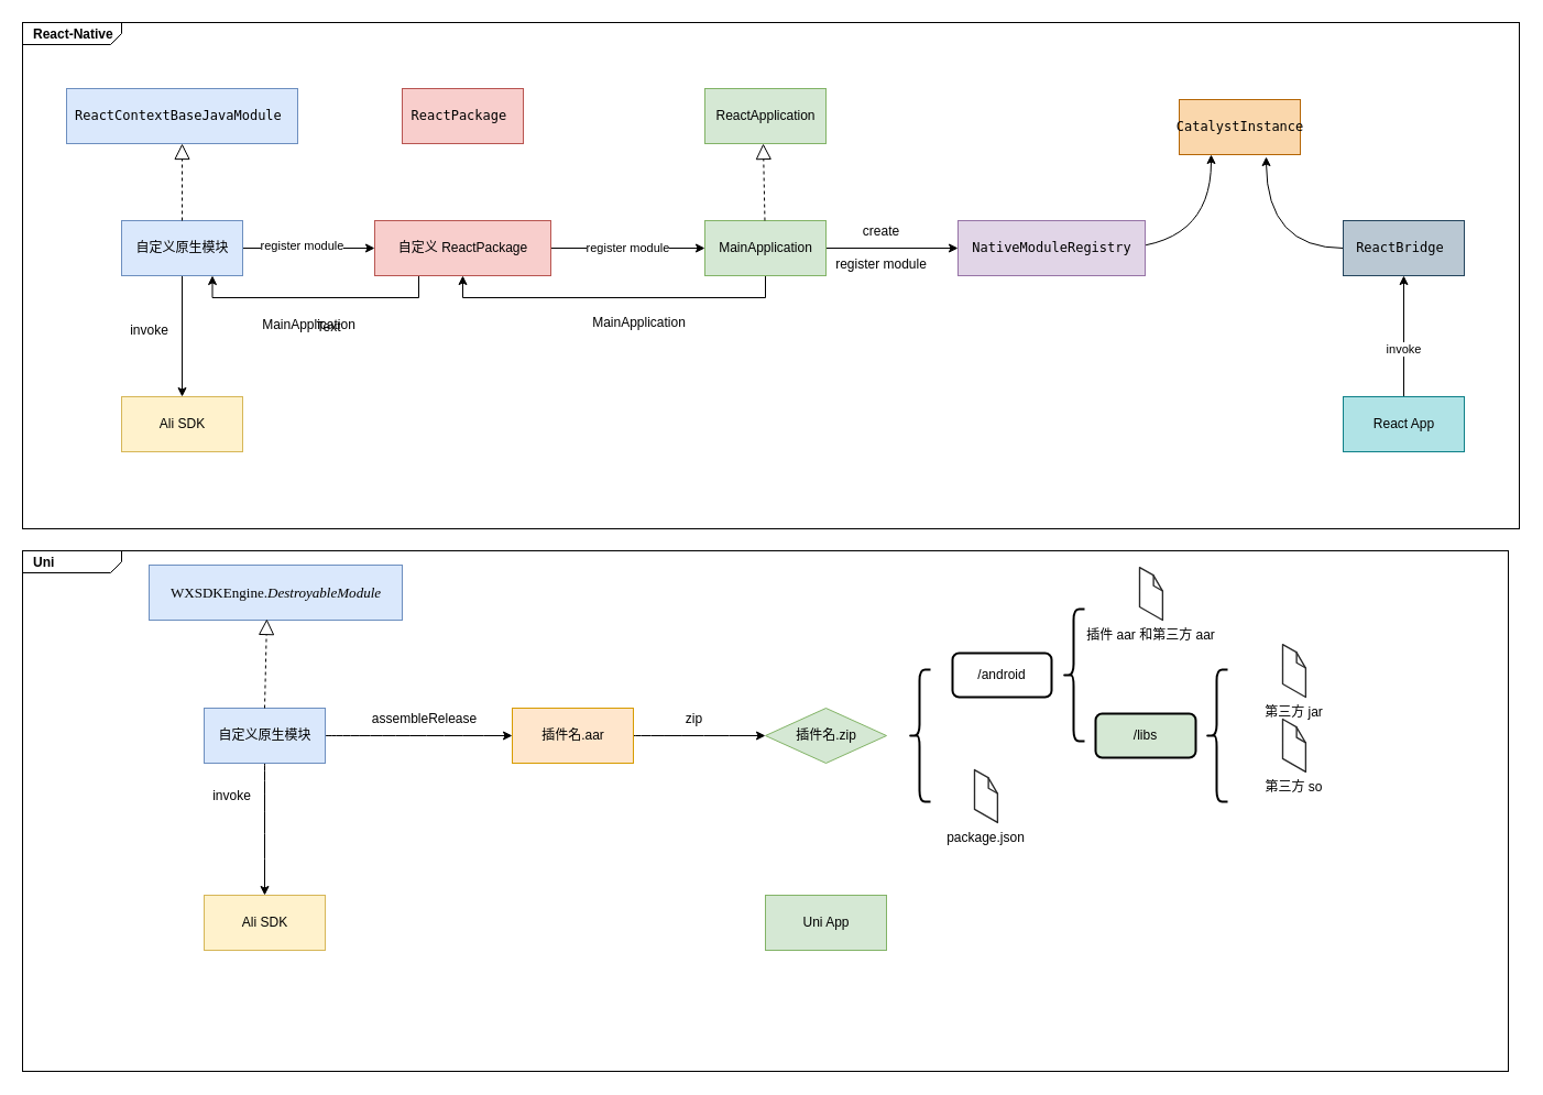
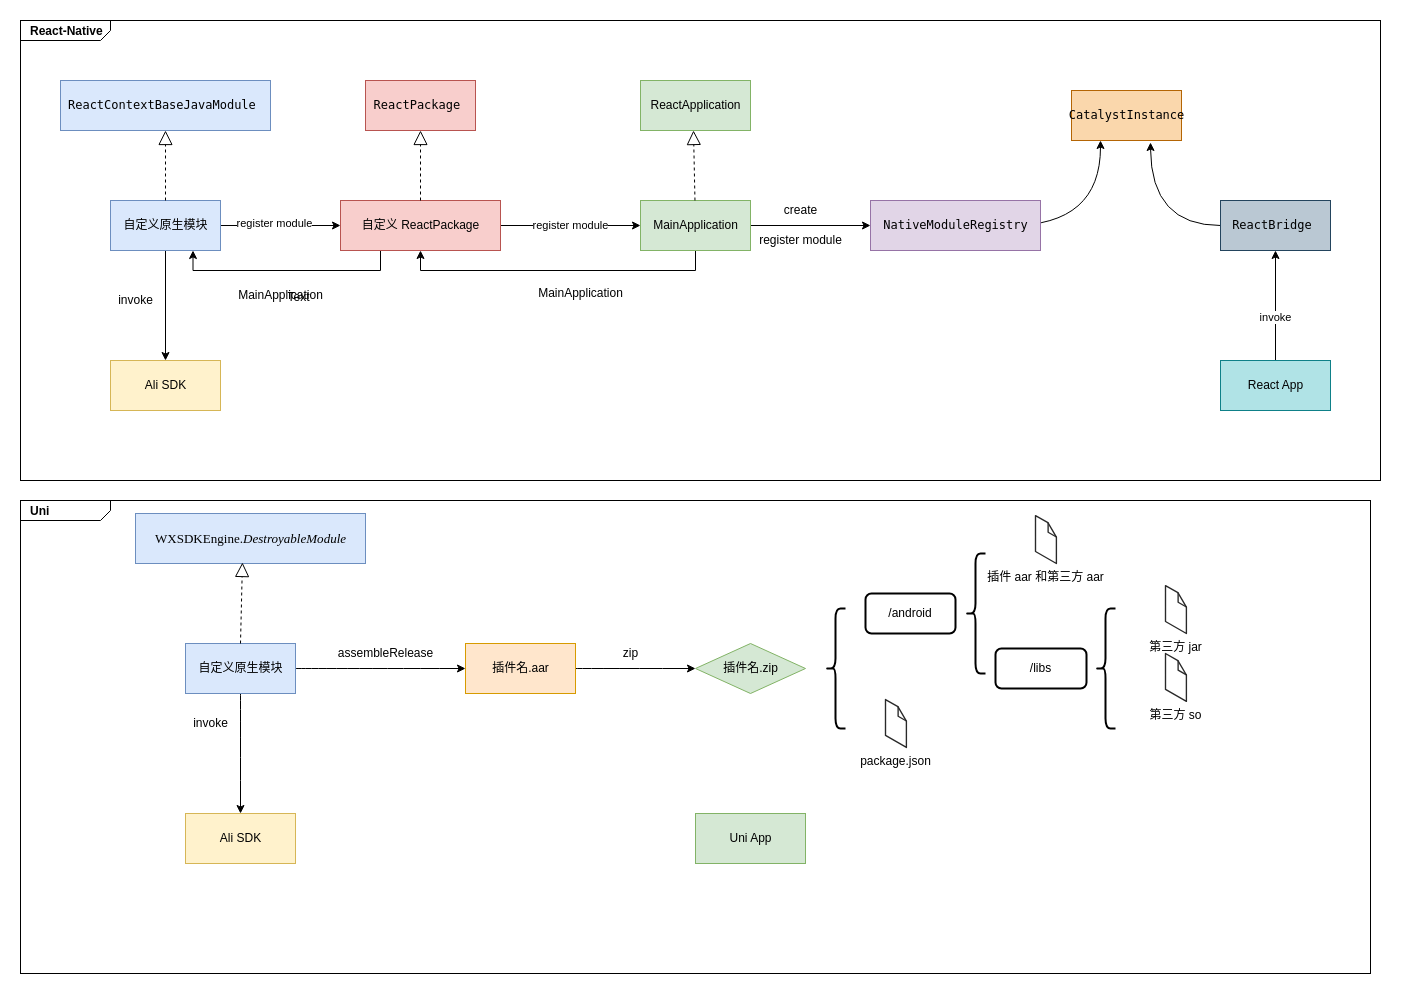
  <mxCell id="0" />
  <mxCell id="1" parent="0" />
  <mxCell id="2" value="&lt;p style=&quot;margin: 0px ; margin-top: 4px ; margin-left: 10px ; text-align: left&quot;&gt;&lt;b&gt;Uni&lt;/b&gt;&lt;/p&gt;" style="html=1;strokeWidth=1;shape=mxgraph.sysml.package;html=1;overflow=fill;whiteSpace=wrap;" vertex="1" parent="1"><mxGeometry x="20" y="500" width="1350" height="473" as="geometry" /></mxCell>
  <mxCell id="3" value="&lt;p style=&quot;margin: 0px ; margin-top: 4px ; margin-left: 10px ; text-align: left&quot;&gt;&lt;b&gt;React-Native&lt;/b&gt;&lt;/p&gt;" style="html=1;strokeWidth=1;shape=mxgraph.sysml.package;html=1;overflow=fill;whiteSpace=wrap;" vertex="1" parent="1"><mxGeometry x="20" y="20" width="1360" height="460" as="geometry" /></mxCell>
  <mxCell id="4" style="edgeStyle=orthogonalEdgeStyle;rounded=0;orthogonalLoop=1;jettySize=auto;html=1;exitX=0.5;exitY=1;exitDx=0;exitDy=0;entryX=0.5;entryY=0;entryDx=0;entryDy=0;" edge="1" parent="1" source="7" target="15"><mxGeometry relative="1" as="geometry" /></mxCell>
  <mxCell id="5" style="edgeStyle=orthogonalEdgeStyle;rounded=0;orthogonalLoop=1;jettySize=auto;html=1;" edge="1" parent="1" source="7" target="12"><mxGeometry relative="1" as="geometry" /></mxCell>
  <mxCell id="6" value="register module" style="edgeLabel;html=1;align=center;verticalAlign=middle;resizable=0;points=[];" vertex="1" connectable="0" parent="5"><mxGeometry x="-0.122" y="3" relative="1" as="geometry"><mxPoint as="offset" /></mxGeometry></mxCell>
  <mxCell id="7" value="自定义原生模块" style="html=1;fillColor=#dae8fc;strokeColor=#6c8ebf;" vertex="1" parent="1"><mxGeometry x="110" y="200" width="110" height="50" as="geometry" /></mxCell>
  <mxCell id="8" value="&lt;pre&gt;&lt;code class=&quot;hljs bash copyable&quot; lang=&quot;bash&quot;&gt;ReactContextBaseJavaModule &lt;/code&gt;&lt;/pre&gt;" style="html=1;fillColor=#dae8fc;strokeColor=#6c8ebf;" vertex="1" parent="1"><mxGeometry x="60" y="80" width="210" height="50" as="geometry" /></mxCell>
  <mxCell id="9" value="" style="endArrow=block;dashed=1;endFill=0;endSize=12;html=1;entryX=0.5;entryY=1;entryDx=0;entryDy=0;exitX=0.5;exitY=0;exitDx=0;exitDy=0;" edge="1" parent="1" source="7" target="8"><mxGeometry width="160" relative="1" as="geometry"><mxPoint x="180" y="240" as="sourcePoint" /><mxPoint x="340" y="240" as="targetPoint" /></mxGeometry></mxCell>
  <mxCell id="10" value="register module" style="edgeStyle=orthogonalEdgeStyle;rounded=0;orthogonalLoop=1;jettySize=auto;html=1;exitX=1;exitY=0.5;exitDx=0;exitDy=0;" edge="1" parent="1" source="12" target="19"><mxGeometry relative="1" as="geometry" /></mxCell>
  <mxCell id="11" style="edgeStyle=orthogonalEdgeStyle;rounded=0;orthogonalLoop=1;jettySize=auto;html=1;exitX=0.5;exitY=1;exitDx=0;exitDy=0;entryX=0.75;entryY=1;entryDx=0;entryDy=0;" edge="1" parent="1" source="12" target="7"><mxGeometry relative="1" as="geometry"><Array as="points"><mxPoint x="380" y="250" /><mxPoint x="380" y="270" /><mxPoint x="193" y="270" /></Array></mxGeometry></mxCell>
  <mxCell id="12" value="自定义 ReactPackage" style="html=1;fillColor=#f8cecc;strokeColor=#b85450;" vertex="1" parent="1"><mxGeometry x="340" y="200" width="160" height="50" as="geometry" /></mxCell>
  <mxCell id="13" value="&lt;pre&gt;&lt;code class=&quot;hljs bash copyable&quot; lang=&quot;bash&quot;&gt;ReactPackage &lt;/code&gt;&lt;/pre&gt;" style="html=1;fillColor=#f8cecc;strokeColor=#b85450;" vertex="1" parent="1"><mxGeometry x="365" y="80" width="110" height="50" as="geometry" /></mxCell>
+ <mxCell id="14" value="" style="endArrow=block;dashed=1;endFill=0;endSize=12;html=1;entryX=0.5;entryY=1;entryDx=0;entryDy=0;" edge="1" parent="1" source="12" target="13"><mxGeometry width="160" relative="1" as="geometry"><mxPoint x="170" y="240" as="sourcePoint" /><mxPoint x="330" y="240" as="targetPoint" /></mxGeometry></mxCell>
  <mxCell id="15" value="Ali SDK" style="html=1;fillColor=#fff2cc;strokeColor=#d6b656;" vertex="1" parent="1"><mxGeometry x="110" y="360" width="110" height="50" as="geometry" /></mxCell>
  <mxCell id="16" value="invoke" style="text;html=1;align=center;verticalAlign=middle;resizable=0;points=[];autosize=1;" vertex="1" parent="1"><mxGeometry x="110" y="290" width="50" height="20" as="geometry" /></mxCell>
  <mxCell id="17" style="edgeStyle=orthogonalEdgeStyle;rounded=0;orthogonalLoop=1;jettySize=auto;html=1;exitX=0.5;exitY=1;exitDx=0;exitDy=0;entryX=0.5;entryY=1;entryDx=0;entryDy=0;" edge="1" parent="1" source="19" target="12"><mxGeometry relative="1" as="geometry" /></mxCell>
  <mxCell id="18" style="edgeStyle=orthogonalEdgeStyle;rounded=0;orthogonalLoop=1;jettySize=auto;html=1;exitX=1;exitY=0.5;exitDx=0;exitDy=0;entryX=0;entryY=0.5;entryDx=0;entryDy=0;" edge="1" parent="1" source="19" target="28"><mxGeometry relative="1" as="geometry" /></mxCell>
  <mxCell id="19" value="MainApplication" style="html=1;fillColor=#d5e8d4;strokeColor=#82b366;" vertex="1" parent="1"><mxGeometry x="640" y="200" width="110" height="50" as="geometry" /></mxCell>
  <mxCell id="20" value="ReactApplication" style="html=1;fillColor=#d5e8d4;strokeColor=#82b366;" vertex="1" parent="1"><mxGeometry x="640" y="80" width="110" height="50" as="geometry" /></mxCell>
  <mxCell id="21" value="" style="endArrow=block;dashed=1;endFill=0;endSize=12;html=1;" edge="1" parent="1" source="19"><mxGeometry width="160" relative="1" as="geometry"><mxPoint x="480" y="280" as="sourcePoint" /><mxPoint x="693" y="130" as="targetPoint" /></mxGeometry></mxCell>
  <mxCell id="22" value="MainApplication" style="text;html=1;align=center;verticalAlign=middle;resizable=0;points=[];autosize=1;" vertex="1" parent="1"><mxGeometry x="530" y="283" width="100" height="20" as="geometry" /></mxCell>
  <mxCell id="23" value="MainApplication" style="text;html=1;align=center;verticalAlign=middle;resizable=0;points=[];autosize=1;" vertex="1" parent="1"><mxGeometry x="230" y="283" width="100" height="24" as="geometry" /></mxCell>
  <mxCell id="24" value="Text" style="text;html=1;align=center;verticalAlign=middle;resizable=0;points=[];autosize=1;" vertex="1" parent="23"><mxGeometry x="48" y="4" width="40" height="20" as="geometry" /></mxCell>
  <mxCell id="25" style="edgeStyle=orthogonalEdgeStyle;curved=1;jumpStyle=none;orthogonalLoop=1;jettySize=auto;html=1;strokeColor=#000000;" edge="1" parent="1" source="26"><mxGeometry relative="1" as="geometry"><mxPoint x="1150" y="142" as="targetPoint" /></mxGeometry></mxCell>
  <mxCell id="26" value="&lt;pre class=&quot;prettyprint&quot;&gt;&lt;code class=&quot;hljs java has-numbering&quot;&gt;&lt;span class=&quot;hljs-title&quot;&gt;ReactBridge&lt;/span&gt; &lt;/code&gt;&lt;/pre&gt;" style="html=1;fillColor=#bac8d3;strokeColor=#23445d;" vertex="1" parent="1"><mxGeometry x="1220" y="200" width="110" height="50" as="geometry" /></mxCell>
  <mxCell id="27" style="edgeStyle=orthogonalEdgeStyle;orthogonalLoop=1;jettySize=auto;html=1;exitX=1;exitY=0.5;exitDx=0;exitDy=0;jumpStyle=none;curved=1;" edge="1" parent="1" target="31"><mxGeometry relative="1" as="geometry"><mxPoint x="1010" y="225" as="sourcePoint" /><Array as="points"><mxPoint x="1100" y="225" /></Array></mxGeometry></mxCell>
  <mxCell id="28" value="&lt;code&gt;NativeModuleRegistry&lt;/code&gt;" style="html=1;fillColor=#e1d5e7;strokeColor=#9673a6;" vertex="1" parent="1"><mxGeometry x="870" y="200" width="170" height="50" as="geometry" /></mxCell>
  <mxCell id="29" value="create" style="text;html=1;align=center;verticalAlign=middle;resizable=0;points=[];autosize=1;" vertex="1" parent="1"><mxGeometry x="775" y="200" width="50" height="20" as="geometry" /></mxCell>
  <mxCell id="30" value="register module" style="text;html=1;align=center;verticalAlign=middle;resizable=0;points=[];autosize=1;" vertex="1" parent="1"><mxGeometry x="750" y="230" width="100" height="20" as="geometry" /></mxCell>
  <mxCell id="31" value="&lt;pre&gt;&lt;code class=&quot;hljs bash copyable&quot; lang=&quot;bash&quot;&gt;CatalystInstance&lt;/code&gt;&lt;/pre&gt;" style="html=1;fillColor=#fad7ac;strokeColor=#b46504;" vertex="1" parent="1"><mxGeometry x="1071" y="90" width="110" height="50" as="geometry" /></mxCell>
  <mxCell id="32" style="edgeStyle=orthogonalEdgeStyle;rounded=0;jumpStyle=none;orthogonalLoop=1;jettySize=auto;html=1;exitX=0.5;exitY=0;exitDx=0;exitDy=0;entryX=0.5;entryY=1;entryDx=0;entryDy=0;strokeColor=#000000;" edge="1" parent="1" source="34" target="26"><mxGeometry relative="1" as="geometry" /></mxCell>
  <mxCell id="33" value="invoke" style="edgeLabel;html=1;align=center;verticalAlign=middle;resizable=0;points=[];" vertex="1" connectable="0" parent="32"><mxGeometry x="-0.2" y="1" relative="1" as="geometry"><mxPoint as="offset" /></mxGeometry></mxCell>
  <mxCell id="34" value="React App" style="html=1;fillColor=#b0e3e6;strokeColor=#0e8088;" vertex="1" parent="1"><mxGeometry x="1220" y="360" width="110" height="50" as="geometry" /></mxCell>
  <mxCell id="35" style="edgeStyle=orthogonalEdgeStyle;curved=1;jumpStyle=none;orthogonalLoop=1;jettySize=auto;html=1;exitX=0.5;exitY=1;exitDx=0;exitDy=0;strokeColor=#000000;" edge="1" parent="1" source="37" target="40"><mxGeometry relative="1" as="geometry" /></mxCell>
  <mxCell id="36" style="edgeStyle=orthogonalEdgeStyle;curved=1;jumpStyle=none;orthogonalLoop=1;jettySize=auto;html=1;exitX=1;exitY=0.5;exitDx=0;exitDy=0;entryX=0;entryY=0.5;entryDx=0;entryDy=0;strokeColor=#000000;" edge="1" parent="1" source="37" target="43"><mxGeometry relative="1" as="geometry" /></mxCell>
  <mxCell id="37" value="自定义原生模块" style="html=1;fillColor=#dae8fc;strokeColor=#6c8ebf;" vertex="1" parent="1"><mxGeometry x="185" y="643" width="110" height="50" as="geometry" /></mxCell>
  <mxCell id="38" value="&lt;pre style=&quot;font-family: &amp;#34;fira code&amp;#34; ; font-size: 9.8pt&quot;&gt;WXSDKEngine.&lt;span style=&quot;font-style: italic&quot;&gt;DestroyableModule&lt;/span&gt;&lt;/pre&gt;" style="html=1;fillColor=#dae8fc;strokeColor=#6c8ebf;" vertex="1" parent="1"><mxGeometry x="135" y="513" width="230" height="50" as="geometry" /></mxCell>
  <mxCell id="39" value="" style="endArrow=block;dashed=1;endFill=0;endSize=12;html=1;strokeColor=#000000;entryX=0.465;entryY=0.98;entryDx=0;entryDy=0;entryPerimeter=0;exitX=0.5;exitY=0;exitDx=0;exitDy=0;" edge="1" parent="1" source="37" target="38"><mxGeometry width="160" relative="1" as="geometry"><mxPoint x="675" y="623" as="sourcePoint" /><mxPoint x="835" y="623" as="targetPoint" /></mxGeometry></mxCell>
  <mxCell id="40" value="Ali SDK" style="html=1;fillColor=#fff2cc;strokeColor=#d6b656;" vertex="1" parent="1"><mxGeometry x="185" y="813" width="110" height="50" as="geometry" /></mxCell>
  <mxCell id="41" value="invoke" style="text;html=1;align=center;verticalAlign=middle;resizable=0;points=[];autosize=1;" vertex="1" parent="1"><mxGeometry x="185" y="713" width="50" height="20" as="geometry" /></mxCell>
  <mxCell id="42" style="edgeStyle=orthogonalEdgeStyle;curved=1;jumpStyle=none;orthogonalLoop=1;jettySize=auto;html=1;exitX=1;exitY=0.5;exitDx=0;exitDy=0;entryX=0;entryY=0.5;entryDx=0;entryDy=0;strokeColor=#000000;" edge="1" parent="1" source="43" target="45"><mxGeometry relative="1" as="geometry" /></mxCell>
  <mxCell id="43" value="插件名.aar" style="html=1;fillColor=#ffe6cc;strokeColor=#d79b00;" vertex="1" parent="1"><mxGeometry x="465" y="643" width="110" height="50" as="geometry" /></mxCell>
  <mxCell id="44" value="assembleRelease" style="text;html=1;align=center;verticalAlign=middle;resizable=0;points=[];autosize=1;" vertex="1" parent="1"><mxGeometry x="330" y="643" width="110" height="20" as="geometry" /></mxCell>
  <mxCell id="45" value="插件名.zip" style="rhombus;html=1;fillColor=#d5e8d4;strokeColor=#82b366;" vertex="1" parent="1"><mxGeometry x="695" y="643" width="110" height="50" as="geometry" /></mxCell>
  <mxCell id="46" value="zip" style="text;html=1;align=center;verticalAlign=middle;resizable=0;points=[];autosize=1;" vertex="1" parent="1"><mxGeometry x="615" y="643" width="30" height="20" as="geometry" /></mxCell>
  <mxCell id="47" value="Uni App" style="html=1;fillColor=#d5e8d4;strokeColor=#82b366;" vertex="1" parent="1"><mxGeometry x="695" y="813" width="110" height="50" as="geometry" /></mxCell>
  <mxCell id="48" value="" style="shape=curlyBracket;whiteSpace=wrap;html=1;rounded=1;strokeWidth=2;" vertex="1" parent="1"><mxGeometry x="825" y="608" width="20" height="120" as="geometry" /></mxCell>
  <mxCell id="49" value="/android" style="rounded=1;whiteSpace=wrap;html=1;strokeWidth=2;" vertex="1" parent="1"><mxGeometry x="865" y="593" width="90" height="40" as="geometry" /></mxCell>
  <mxCell id="50" value="" style="shape=curlyBracket;whiteSpace=wrap;html=1;rounded=1;strokeWidth=2;" vertex="1" parent="1"><mxGeometry x="965" y="553" width="20" height="120" as="geometry" /></mxCell>
- <mxCell id="51" value="/libs" style="rounded=1;whiteSpace=wrap;html=1;strokeWidth=2;fillColor=#d5e8d4;" vertex="1" parent="1"><mxGeometry x="995" y="648" width="91" height="40" as="geometry" /></mxCell>
+ <mxCell id="51" value="/libs" style="rounded=1;whiteSpace=wrap;html=1;strokeWidth=2;" vertex="1" parent="1"><mxGeometry x="995" y="648" width="91" height="40" as="geometry" /></mxCell>
  <mxCell id="52" value="" style="shape=curlyBracket;whiteSpace=wrap;html=1;rounded=1;strokeWidth=2;" vertex="1" parent="1"><mxGeometry x="1095" y="608" width="20" height="120" as="geometry" /></mxCell>
  <mxCell id="53" value="插件 aar 和第三方 aar" style="verticalLabelPosition=bottom;html=1;verticalAlign=top;strokeWidth=1;align=center;outlineConnect=0;dashed=0;outlineConnect=0;shape=mxgraph.aws3d.file;aspect=fixed;strokeColor=#292929;" vertex="1" parent="1"><mxGeometry x="1035" y="515.09" width="20.9" height="47.91" as="geometry" /></mxCell>
  <mxCell id="54" value="&lt;span&gt;package.json&lt;/span&gt;" style="verticalLabelPosition=bottom;html=1;verticalAlign=top;strokeWidth=1;align=center;outlineConnect=0;dashed=0;outlineConnect=0;shape=mxgraph.aws3d.file;aspect=fixed;strokeColor=#292929;" vertex="1" parent="1"><mxGeometry x="885" y="699.04" width="20.9" height="47.91" as="geometry" /></mxCell>
  <mxCell id="55" value="第三方 jar" style="verticalLabelPosition=bottom;html=1;verticalAlign=top;strokeWidth=1;align=center;outlineConnect=0;dashed=0;outlineConnect=0;shape=mxgraph.aws3d.file;aspect=fixed;strokeColor=#292929;" vertex="1" parent="1"><mxGeometry x="1165" y="585.09" width="20.9" height="47.91" as="geometry" /></mxCell>
  <mxCell id="56" value="第三方 so" style="verticalLabelPosition=bottom;html=1;verticalAlign=top;strokeWidth=1;align=center;outlineConnect=0;dashed=0;outlineConnect=0;shape=mxgraph.aws3d.file;aspect=fixed;strokeColor=#292929;" vertex="1" parent="1"><mxGeometry x="1165" y="653" width="20.9" height="47.91" as="geometry" /></mxCell>
